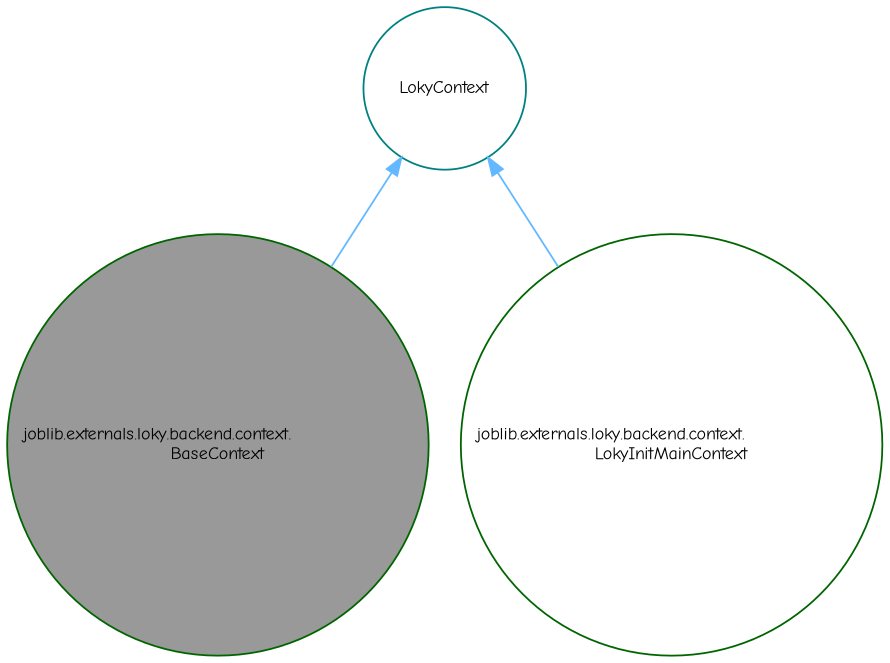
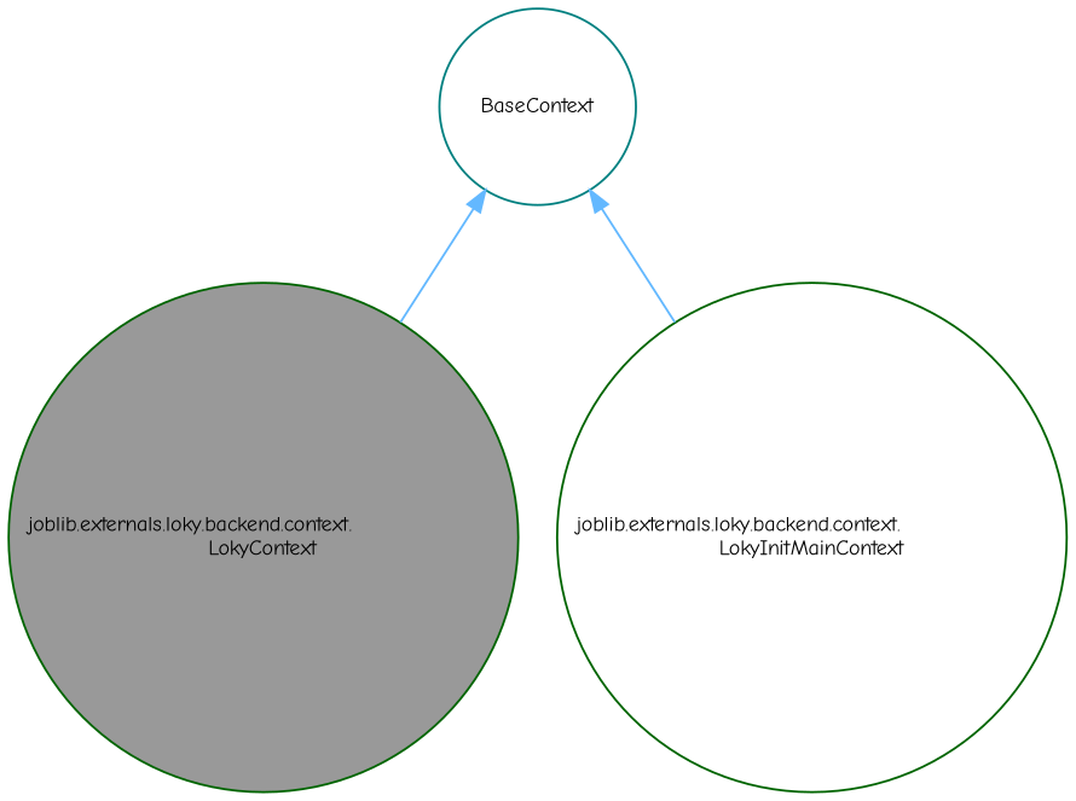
  digraph {
    fontname="Comic Neue"
    node [color=darkgreen fillcolor=white fontname="Comic Neue" fontsize=10 shape=circle style=filled]
    edge [color=steelblue1 dir=back fontname="Comic Neue" fontsize=10 labelfontname=Helvetica labelfontsize=10 style=solid]
-   n1 [fillcolor=grey60 fontcolor=black height=0.2 label="joblib.externals.loky.backend.context.\lBaseContext" width=0.4]
+   n1 [fillcolor=grey60 fontcolor=black height=0.2 label="joblib.externals.loky.backend.context.\lLokyContext" width=0.4]
    n2 [height=0.2 label="joblib.externals.loky.backend.context.\lLokyInitMainContext" width=0.4]
-   n3 [color=teal height=0.2 label=LokyContext width=0.4]
+   n3 [color=teal height=0.2 label=BaseContext width=0.4]
    n3 -> n1
    n3 -> n2
  }
